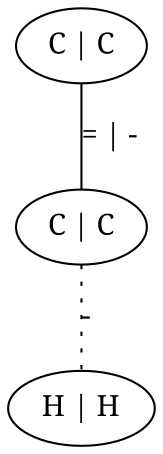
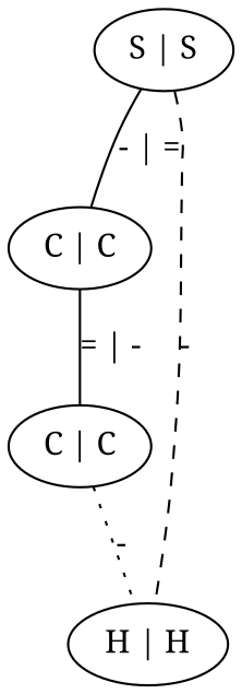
  graph {
    fontname="Noto Serif"
    node [fontname="Noto Serif"]
    edge [fontname="Noto Serif"]
+   n1 [label="S | S"]
    n2 [label="C | C"]
    n3 [label="H | H"]
    n4 [label="C | C"]
+   n1 -- n2 [label="- | ="]
+   n1 -- n3 [label="-" style=dashed]
    n2 -- n4 [label="= | -"]
    n4 -- n3 [label="-" style=dotted]
  }
